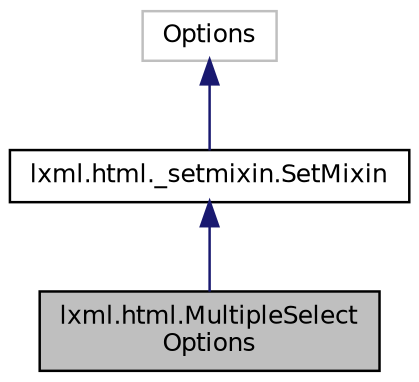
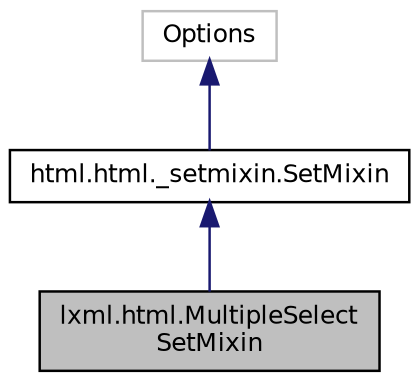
  digraph {
    node [color=black fillcolor=white fontname=Helvetica fontsize=10 shape=record style=filled]
    edge [color=midnightblue dir=back fontname=Helvetica fontsize=10 labelfontname=Helvetica labelfontsize=10 style=solid]
-   n1 [fillcolor=grey75 fontcolor=black height=0.2 label="lxml.html.MultipleSelect\lOptions" width=0.4]
-   n2 [height=0.2 label="lxml.html._setmixin.SetMixin" width=0.4]
+   n1 [fillcolor=grey75 fontcolor=black height=0.2 label="lxml.html.MultipleSelect\lSetMixin" width=0.4]
+   n2 [height=0.2 label="html.html._setmixin.SetMixin" width=0.4]
    n3 [color=grey75 height=0.2 label=Options width=0.4]
    n2 -> n1
    n3 -> n2
  }
